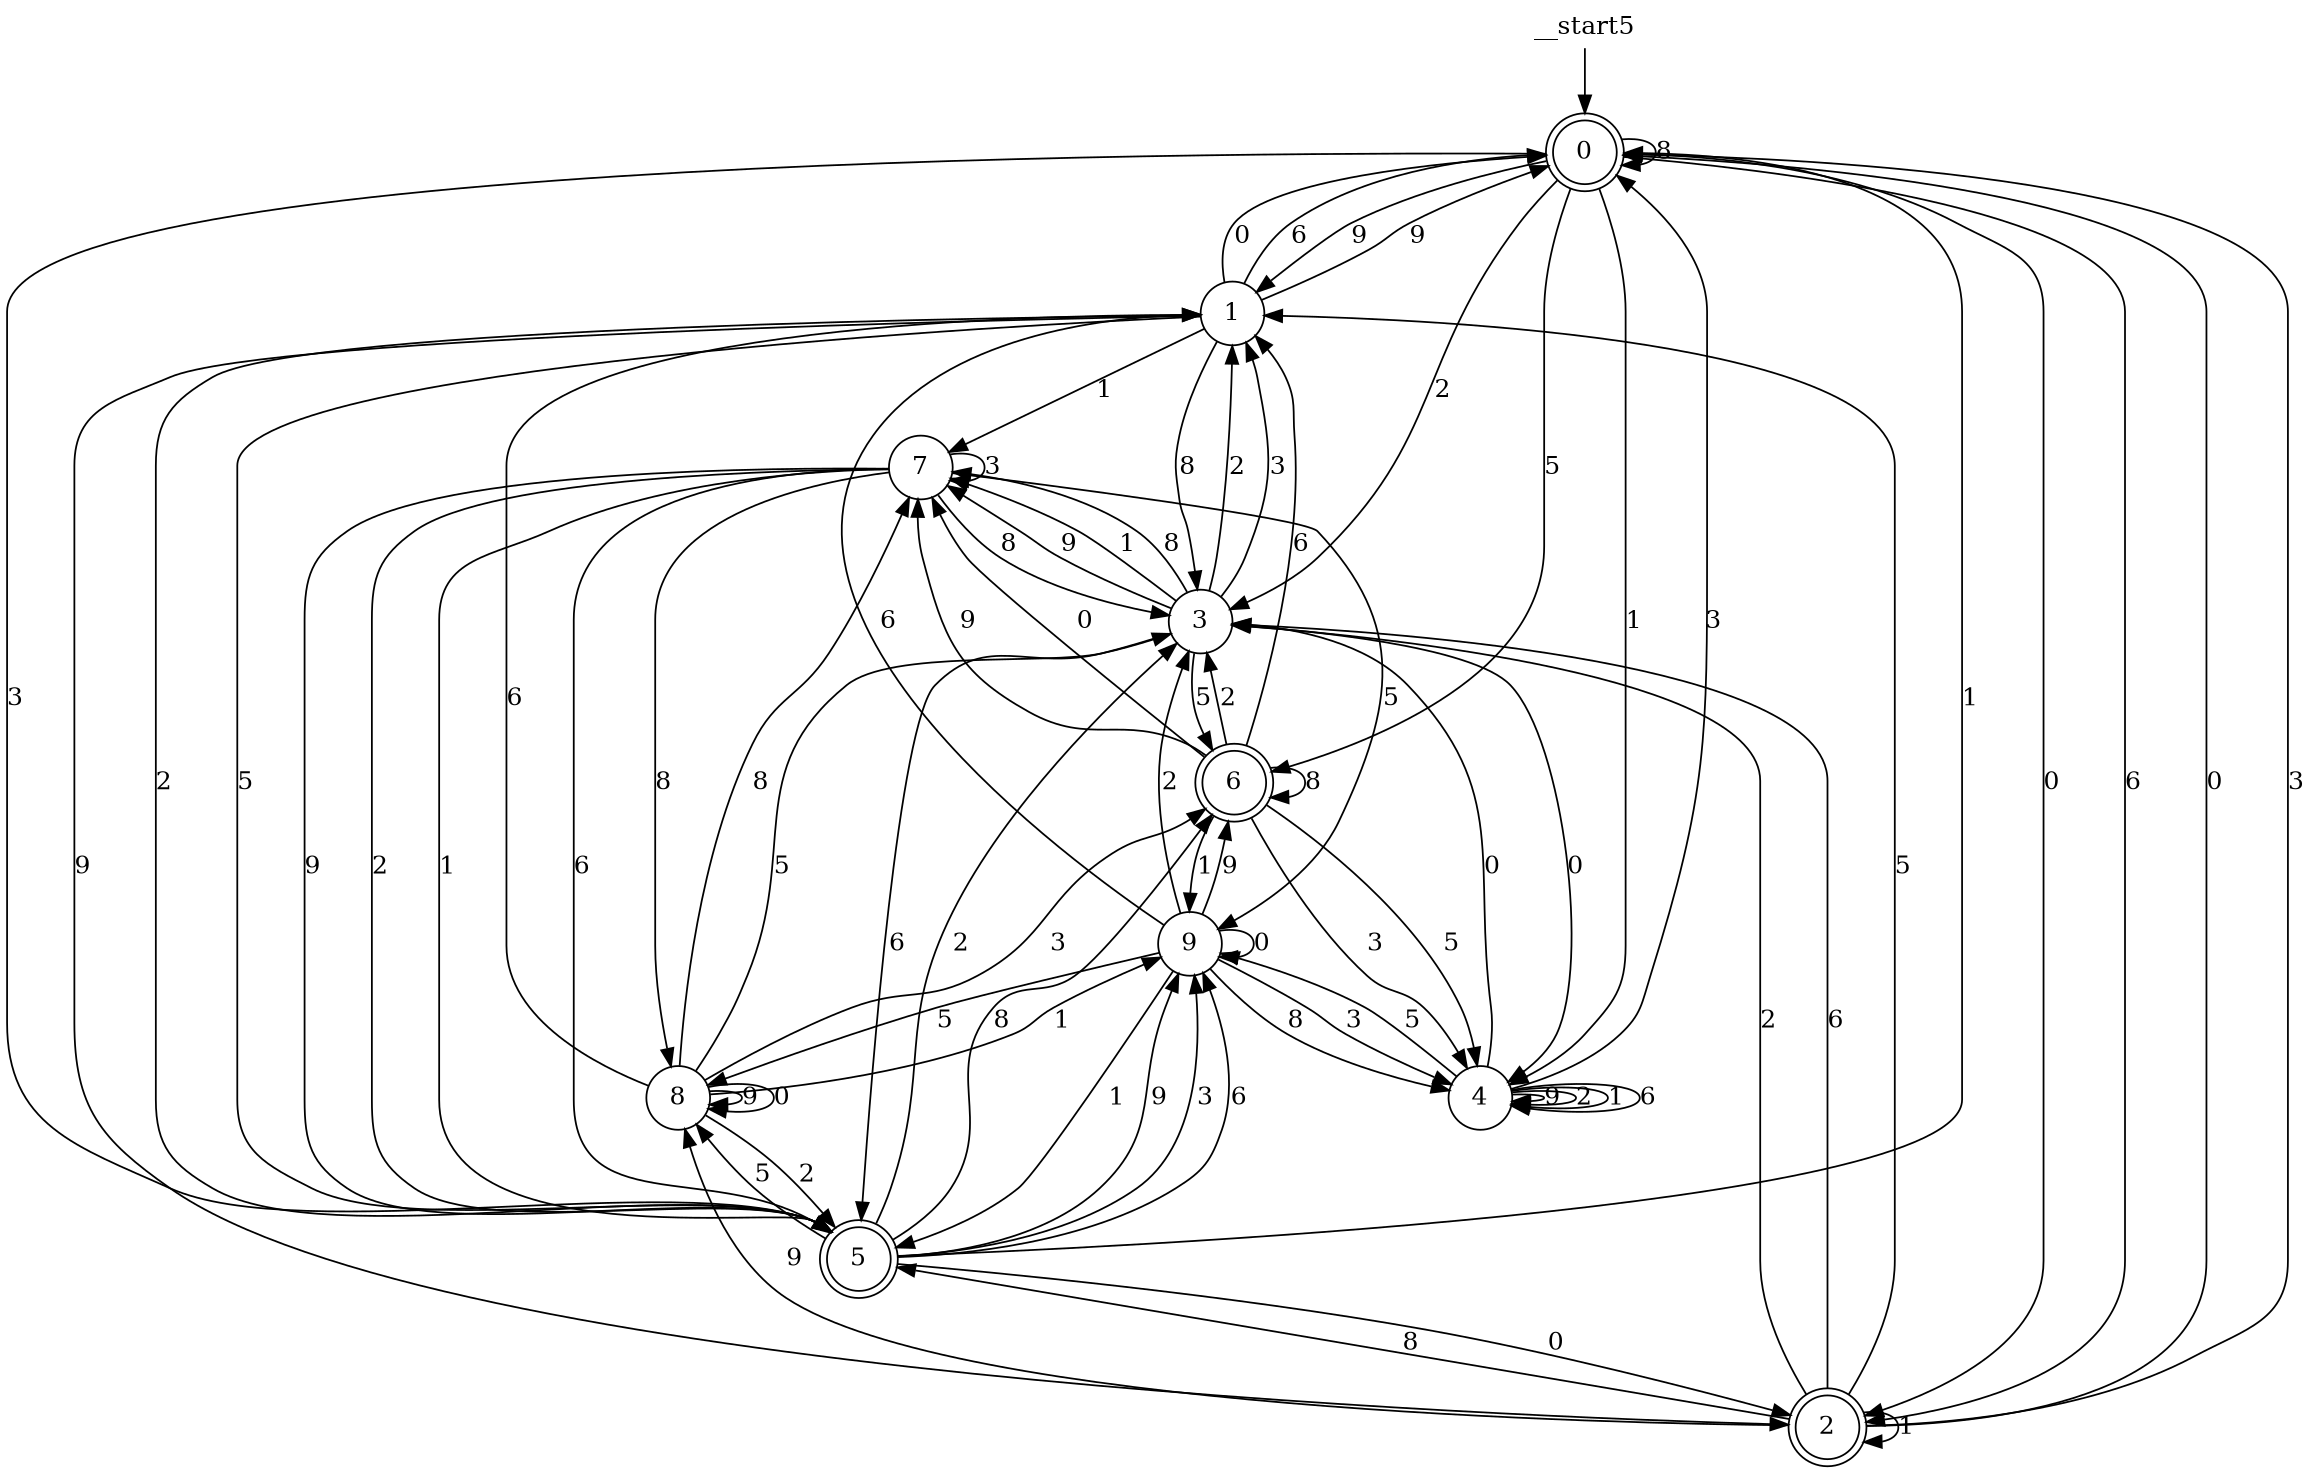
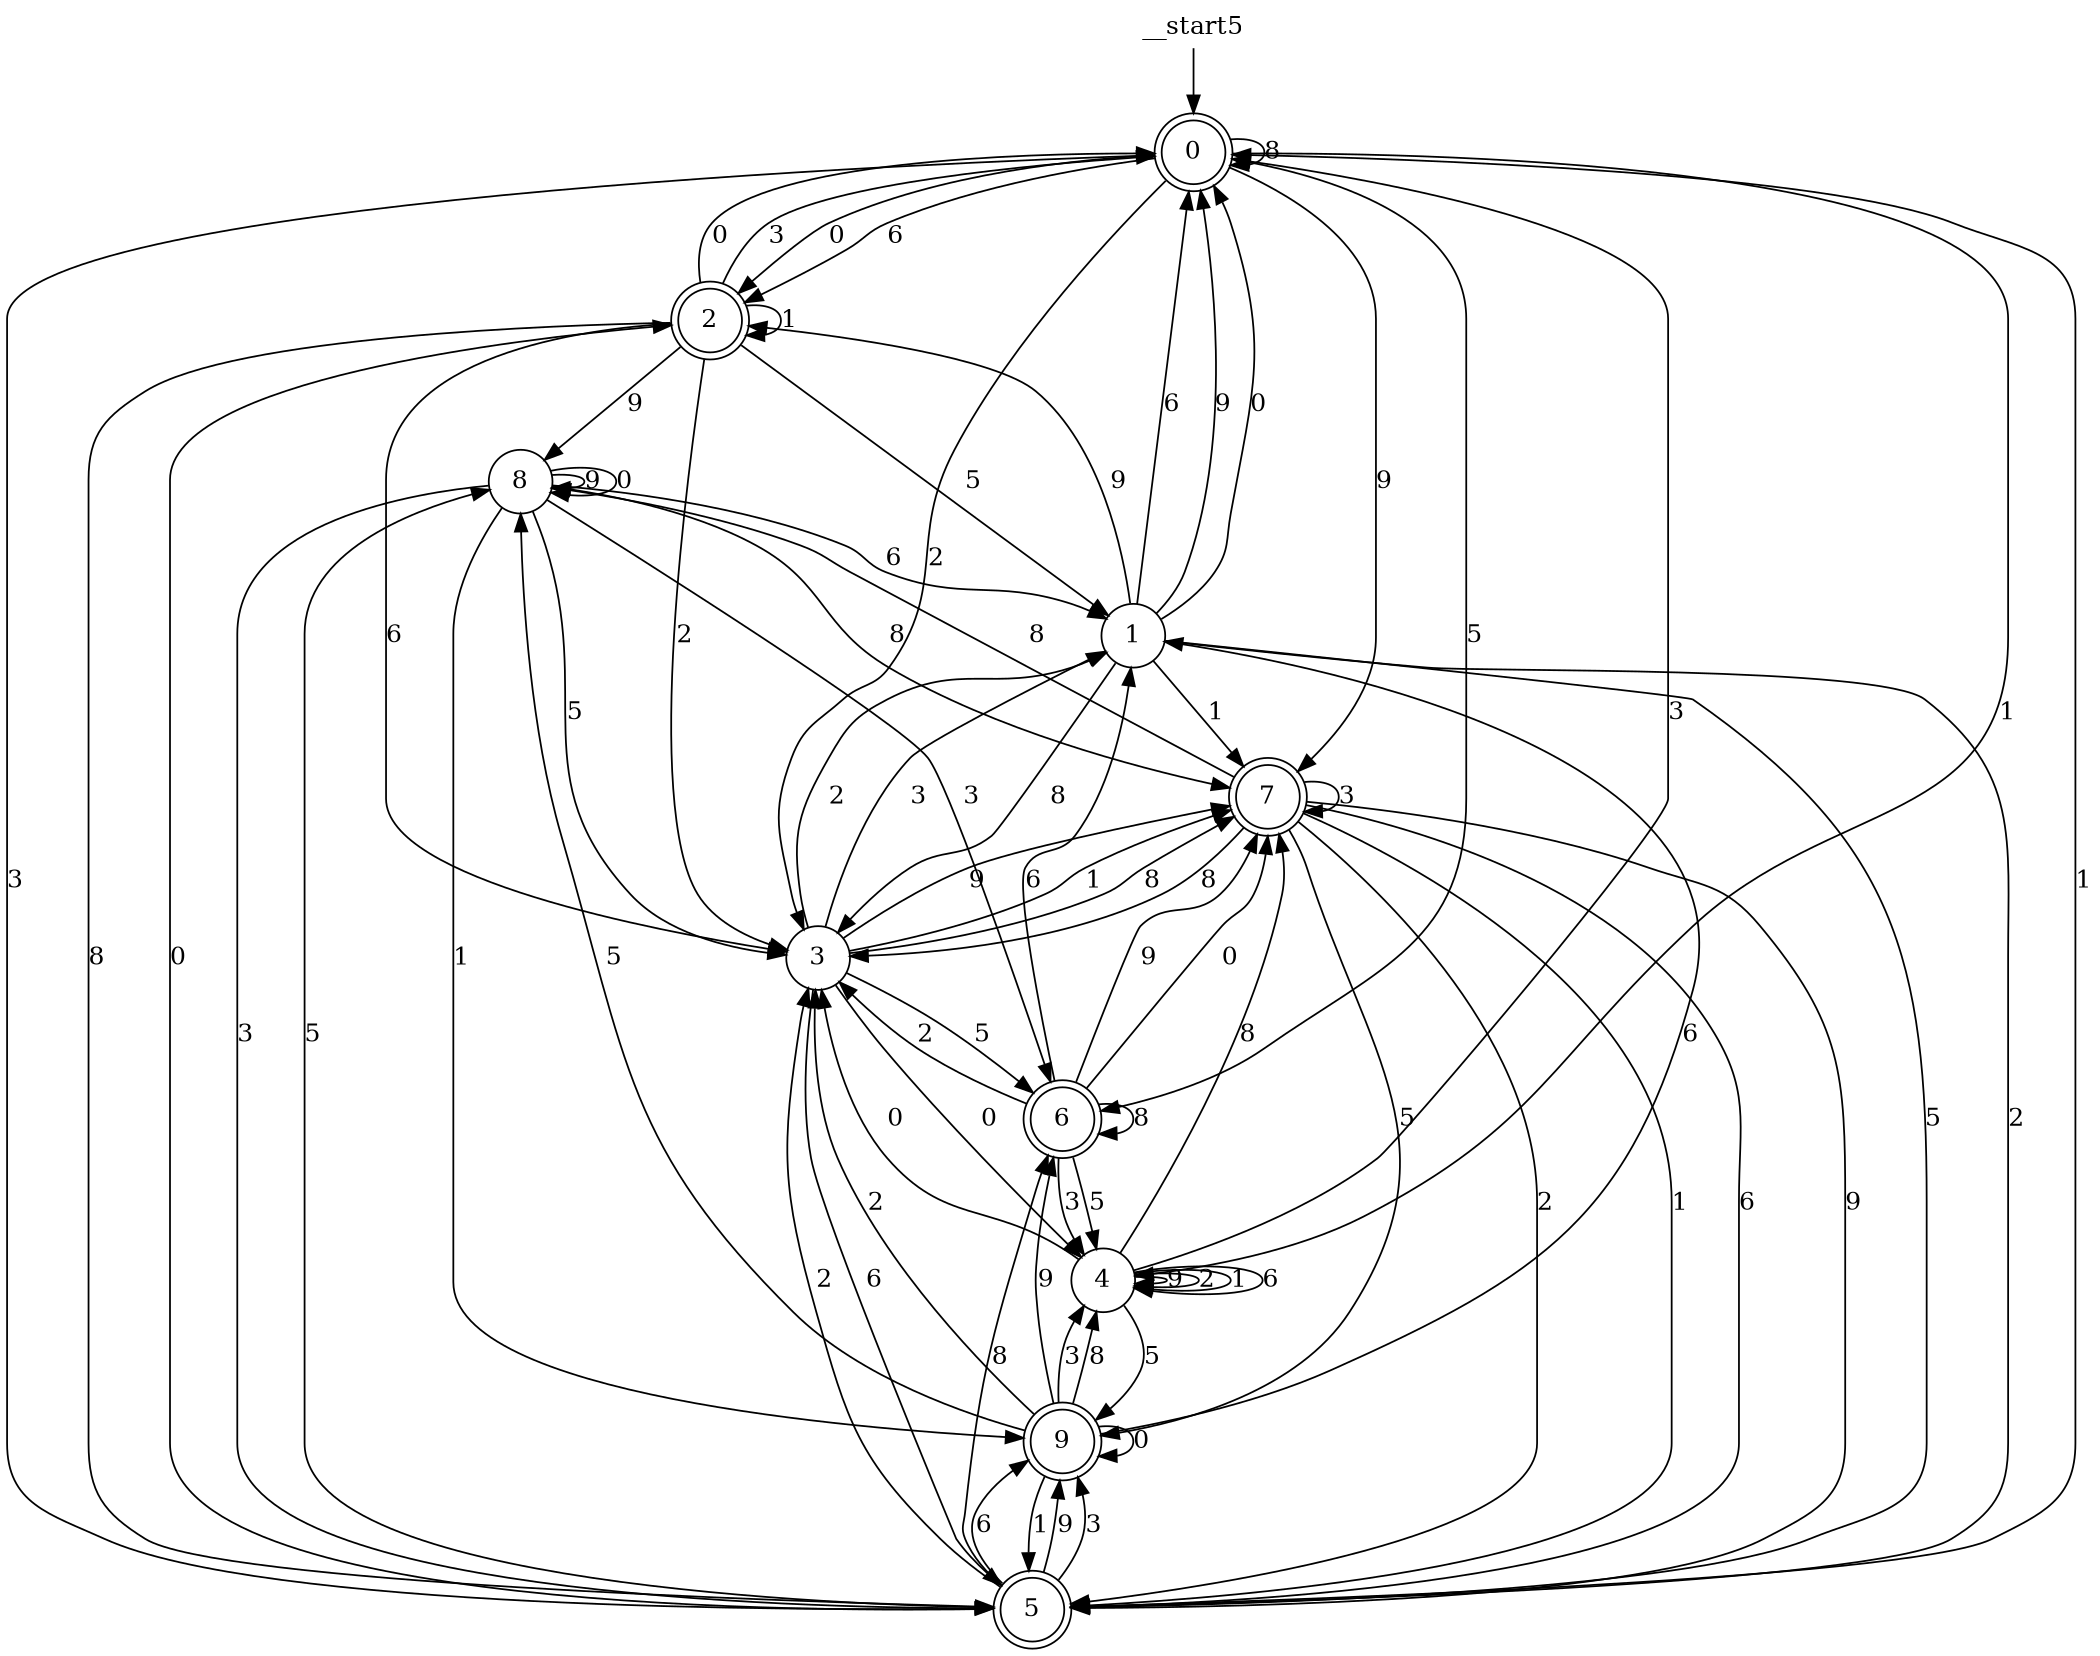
  digraph {
    node [shape=doublecircle]
    n1 [label=0]
    n2 [label=1 shape=circle]
    n3 [label=2]
    n4 [label=3 shape=circle]
    n5 [label=4 shape=circle]
    n6 [label=5]
    n7 [label=6]
-   n8 [label=7 shape=circle]
+   n8 [label=7]
    n9 [label=8 shape=circle]
-   n10 [label=9 shape=circle]
+   n10 [label=9]
    n11 [height=0 label=__start5 shape=none width=0]
    n1 -> n1 [label=8]
-   n1 -> n2 [label=9]
+   n1 -> n8 [label=9]
    n1 -> n3 [label=0]
    n1 -> n3 [label=6]
    n1 -> n4 [label=2]
    n1 -> n5 [label=1]
    n1 -> n6 [label=3]
    n1 -> n7 [label=5]
    n2 -> n1 [label=9]
    n2 -> n1 [label=0]
    n2 -> n1 [label=6]
    n2 -> n3 [label=9]
    n2 -> n4 [label=8]
    n2 -> n6 [label=2]
    n2 -> n6 [label=5]
    n2 -> n8 [label=1]
    n3 -> n1 [label=0]
    n3 -> n1 [label=3]
    n3 -> n2 [label=5]
    n3 -> n3 [label=1]
    n3 -> n4 [label=2]
    n3 -> n4 [label=6]
    n3 -> n6 [label=8]
    n3 -> n9 [label=9]
    n4 -> n2 [label=2]
    n4 -> n2 [label=3]
    n4 -> n5 [label=0]
    n4 -> n6 [label=6]
    n4 -> n7 [label=5]
    n4 -> n8 [label=9]
    n4 -> n8 [label=1]
    n4 -> n8 [label=8]
    n5 -> n1 [label=3]
    n5 -> n4 [label=0]
    n5 -> n5 [label=9]
    n5 -> n5 [label=2]
    n5 -> n5 [label=1]
    n5 -> n5 [label=6]
+   n5 -> n8 [label=8]
    n5 -> n10 [label=5]
    n6 -> n1 [label=1]
    n6 -> n3 [label=0]
    n6 -> n4 [label=2]
    n6 -> n7 [label=8]
    n6 -> n9 [label=5]
    n6 -> n10 [label=9]
    n6 -> n10 [label=3]
    n6 -> n10 [label=6]
    n7 -> n2 [label=6]
    n7 -> n4 [label=2]
    n7 -> n5 [label=3]
    n7 -> n5 [label=5]
    n7 -> n7 [label=8]
    n7 -> n8 [label=9]
    n7 -> n8 [label=0]
-   n7 -> n10 [label=1]
    n8 -> n4 [label=8]
    n8 -> n6 [label=9]
    n8 -> n6 [label=2]
    n8 -> n6 [label=1]
    n8 -> n6 [label=6]
    n8 -> n8 [label=3]
    n8 -> n9 [label=8]
    n8 -> n10 [label=5]
    n9 -> n2 [label=6]
    n9 -> n4 [label=5]
-   n9 -> n6 [label=2]
+   n9 -> n6 [label=3]
    n9 -> n7 [label=3]
    n9 -> n8 [label=8]
    n9 -> n9 [label=9]
    n9 -> n9 [label=0]
    n9 -> n10 [label=1]
    n10 -> n2 [label=6]
    n10 -> n4 [label=2]
    n10 -> n5 [label=3]
    n10 -> n5 [label=8]
    n10 -> n6 [label=1]
    n10 -> n7 [label=9]
    n10 -> n9 [label=5]
    n10 -> n10 [label=0]
    n11 -> n1
  }
